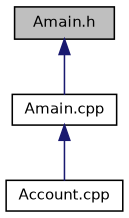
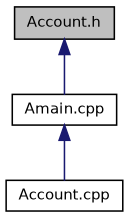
  digraph {
    node [color=black fillcolor=white fontname=Helvetica fontsize=10 shape=record style=filled]
    edge [color=midnightblue dir=back fontname=Helvetica fontsize=10 labelfontname=Helvetica labelfontsize=10 style=solid]
-   n1 [fillcolor=grey75 fontcolor=black height=0.2 label="Amain.h" width=0.4]
+   n1 [fillcolor=grey75 fontcolor=black height=0.2 label="Account.h" width=0.4]
    n2 [height=0.2 label="Amain.cpp" width=0.4]
    n3 [height=0.2 label="Account.cpp" width=0.4]
    n1 -> n2
    n2 -> n3
  }
